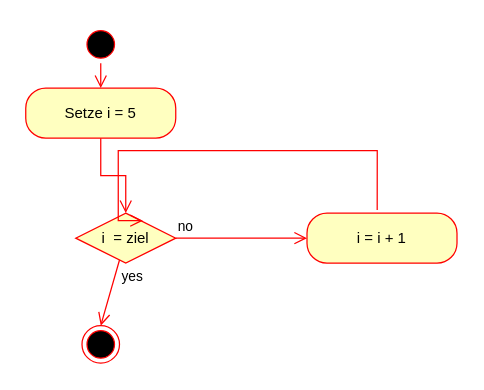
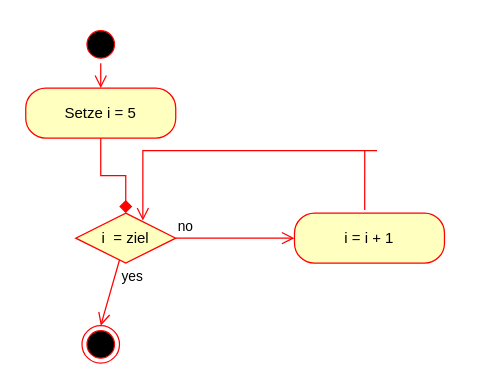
  <mxCell id="0" />
  <mxCell id="1" parent="0" />
  <mxCell id="2" value="" style="ellipse;html=1;shape=startState;fillColor=#000000;strokeColor=#ff0000;" parent="1" vertex="1"><mxGeometry x="65" y="20" width="30" height="30" as="geometry" /></mxCell>
  <mxCell id="3" value="" style="edgeStyle=orthogonalEdgeStyle;html=1;verticalAlign=bottom;endArrow=open;endSize=8;strokeColor=#ff0000;rounded=0;entryX=0.5;entryY=0;entryDx=0;entryDy=0;" parent="1" source="2" target="4" edge="1"><mxGeometry relative="1" as="geometry"><mxPoint x="80" y="110" as="targetPoint" /></mxGeometry></mxCell>
  <mxCell id="4" value="Setze i = 5" style="rounded=1;whiteSpace=wrap;html=1;arcSize=40;fontColor=#000000;fillColor=#ffffc0;strokeColor=#ff0000;" parent="1" vertex="1"><mxGeometry x="20" y="70" width="120" height="40" as="geometry" /></mxCell>
- <mxCell id="5" value="" style="edgeStyle=orthogonalEdgeStyle;html=1;verticalAlign=bottom;endArrow=open;endSize=8;strokeColor=#ff0000;rounded=0;entryX=0.5;entryY=0;entryDx=0;entryDy=0;" parent="1" source="4" target="6" edge="1"><mxGeometry relative="1" as="geometry"><mxPoint x="80" y="220" as="targetPoint" /></mxGeometry></mxCell>
+ <mxCell id="5" value="" style="edgeStyle=orthogonalEdgeStyle;html=1;verticalAlign=bottom;endArrow=diamond;endSize=8;strokeColor=#ff0000;rounded=0;entryX=0.5;entryY=0;entryDx=0;entryDy=0;" parent="1" source="4" target="6" edge="1"><mxGeometry relative="1" as="geometry"><mxPoint x="80" y="220" as="targetPoint" /></mxGeometry></mxCell>
  <mxCell id="6" value="i&amp;nbsp; = ziel" style="rhombus;whiteSpace=wrap;html=1;fontColor=#000000;fillColor=#ffffc0;strokeColor=#ff0000;" parent="1" vertex="1"><mxGeometry x="60" y="170" width="80" height="40" as="geometry" /></mxCell>
  <mxCell id="7" value="no" style="edgeStyle=orthogonalEdgeStyle;html=1;align=left;verticalAlign=bottom;endArrow=open;endSize=8;strokeColor=#ff0000;rounded=0;" parent="1" source="6" target="10" edge="1"><mxGeometry x="-1" relative="1" as="geometry"><mxPoint x="305" y="190" as="targetPoint" /><Array as="points"><mxPoint x="275" y="190" /><mxPoint x="275" y="190" /></Array></mxGeometry></mxCell>
  <mxCell id="8" value="yes" style="html=1;align=left;verticalAlign=top;endArrow=open;endSize=8;strokeColor=#ff0000;rounded=0;entryX=0.5;entryY=0;entryDx=0;entryDy=0;" parent="1" source="6" edge="1" target="9"><mxGeometry x="-1" relative="1" as="geometry"><mxPoint x="80" y="330" as="targetPoint" /></mxGeometry></mxCell>
  <mxCell id="9" value="" style="ellipse;html=1;shape=endState;fillColor=#000000;strokeColor=#ff0000;" parent="1" vertex="1"><mxGeometry x="65" y="260" width="30" height="30" as="geometry" /></mxCell>
- <mxCell id="10" value="i = i + 1" style="rounded=1;whiteSpace=wrap;html=1;arcSize=40;fontColor=#000000;fillColor=#ffffc0;strokeColor=#ff0000;" parent="1" vertex="1"><mxGeometry x="245" y="170" width="120" height="40" as="geometry" /></mxCell>
+ <mxCell id="10" value="i = i + 1" style="rounded=1;whiteSpace=wrap;html=1;arcSize=40;fontColor=#000000;fillColor=#ffffc0;strokeColor=#ff0000;" parent="1" vertex="1"><mxGeometry x="235" y="170" width="120" height="40" as="geometry" /></mxCell>
  <mxCell id="11" value="" style="edgeStyle=orthogonalEdgeStyle;html=1;verticalAlign=bottom;endArrow=open;endSize=8;strokeColor=#ff0000;rounded=0;exitX=0.468;exitY=-0.064;exitDx=0;exitDy=0;exitPerimeter=0;entryX=0.671;entryY=0.15;entryDx=0;entryDy=0;entryPerimeter=0;" parent="1" source="10" target="6" edge="1"><mxGeometry relative="1" as="geometry"><mxPoint x="325" y="520" as="targetPoint" /><Array as="points"><mxPoint x="301" y="120" /><mxPoint x="94" y="120" /></Array></mxGeometry></mxCell>
